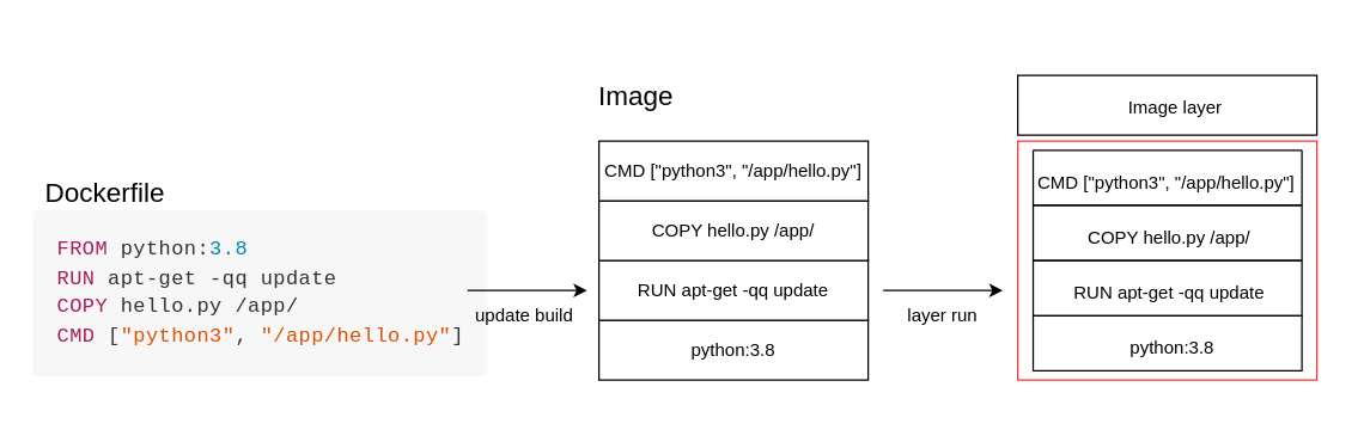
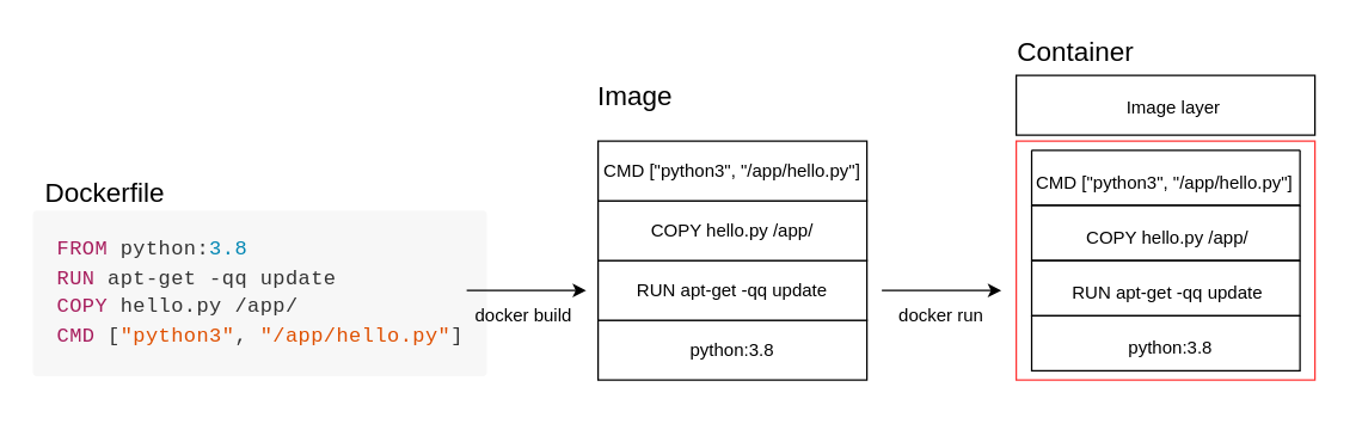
  <mxCell id="0" />
  <mxCell id="1" parent="0" />
  <mxCell id="2" value="&lt;pre class=&quot;part in-view&quot; title=&quot;&quot; style=&quot;box-sizing: border-box ; border: inherit ; overflow: auto ; font-family: &amp;quot;menlo&amp;quot; , &amp;quot;monaco&amp;quot; , &amp;quot;consolas&amp;quot; , &amp;quot;courier new&amp;quot; , monospace ; font-size: 13.6px ; display: block ; padding: 16px ; margin: 0px 0px 16px ; line-height: 1.45 ; color: rgb(51 , 51 , 51) ; word-break: break-all ; overflow-wrap: normal ; background-color: rgb(247 , 247 , 247) ; border-radius: 3px ; font-style: normal ; font-weight: 400 ; letter-spacing: 0.35px ; text-indent: 0px ; text-transform: none ; word-spacing: 0px&quot;&gt;&lt;code class=&quot;dockerfile hljs&quot; style=&quot;box-sizing: border-box; border: 0px; font-family: menlo, monaco, consolas, &amp;quot;courier new&amp;quot;, monospace; font-size: 13.6px; padding: 0px; color: inherit; background: transparent; border-radius: 3px; display: inline; overflow: visible; margin: 0px; word-break: normal; line-height: inherit; overflow-wrap: normal;&quot;&gt;&lt;span class=&quot;hljs-keyword&quot; style=&quot;box-sizing: border-box ; border-color: rgba(231 , 231 , 231 ,) ; color: rgb(167 , 29 , 93)&quot;&gt;FROM&lt;/span&gt; python:&lt;span class=&quot;hljs-number&quot; style=&quot;box-sizing: border-box ; border-color: rgba(231 , 231 , 231 ,) ; color: rgb(0 , 134 , 179)&quot;&gt;3.8&lt;/span&gt;&#10;&lt;span class=&quot;hljs-keyword&quot; style=&quot;box-sizing: border-box ; border-color: rgba(231 , 231 , 231 ,) ; color: rgb(167 , 29 , 93)&quot;&gt;RUN&lt;/span&gt;&lt;span class=&quot;language-bash&quot; style=&quot;box-sizing: border-box ; border-color: rgba(231 , 231 , 231 ,)&quot;&gt; apt-get -qq update&lt;/span&gt;&#10;&lt;span class=&quot;hljs-keyword&quot; style=&quot;box-sizing: border-box ; border-color: rgba(231 , 231 , 231 ,) ; color: rgb(167 , 29 , 93)&quot;&gt;COPY&lt;/span&gt;&lt;span class=&quot;language-bash&quot; style=&quot;box-sizing: border-box ; border-color: rgba(231 , 231 , 231 ,)&quot;&gt; hello.py /app/&lt;/span&gt;&#10;&lt;span class=&quot;hljs-keyword&quot; style=&quot;box-sizing: border-box ; border-color: rgba(231 , 231 , 231 ,) ; color: rgb(167 , 29 , 93)&quot;&gt;CMD&lt;/span&gt;&lt;span class=&quot;language-bash&quot; style=&quot;box-sizing: border-box ; border-color: rgba(231 , 231 , 231 ,)&quot;&gt; [&lt;span class=&quot;hljs-string&quot; style=&quot;box-sizing: border-box ; border-color: rgba(231 , 231 , 231 ,) ; color: rgb(223 , 80 , 0)&quot;&gt;&quot;python3&quot;&lt;/span&gt;, &lt;span class=&quot;hljs-string&quot; style=&quot;box-sizing: border-box ; border-color: rgba(231 , 231 , 231 ,) ; color: rgb(223 , 80 , 0)&quot;&gt;&quot;/app/hello.py&quot;&lt;/span&gt;]&lt;/span&gt;&lt;/code&gt;&lt;/pre&gt;" style="text;whiteSpace=wrap;html=1;" vertex="1" parent="1"><mxGeometry x="20" y="134" width="290" height="140" as="geometry" /></mxCell>
  <mxCell id="3" value="&lt;font style=&quot;font-size: 18px&quot;&gt;Dockerfile&lt;/font&gt;" style="text;html=1;strokeColor=none;fillColor=none;align=center;verticalAlign=middle;whiteSpace=wrap;rounded=0;" vertex="1" parent="1"><mxGeometry x="40" y="114" width="60" height="30" as="geometry" /></mxCell>
  <mxCell id="4" value="" style="endArrow=classic;html=1;rounded=0;fontSize=18;" edge="1" parent="1"><mxGeometry width="50" height="50" relative="1" as="geometry"><mxPoint x="312" y="194" as="sourcePoint" /><mxPoint x="392" y="194" as="targetPoint" /></mxGeometry></mxCell>
- <mxCell id="5" value="&lt;font style=&quot;font-size: 12px&quot;&gt;update build&amp;nbsp;&lt;/font&gt;" style="text;html=1;strokeColor=none;fillColor=none;align=center;verticalAlign=middle;whiteSpace=wrap;rounded=0;fontSize=18;" vertex="1" parent="1"><mxGeometry x="312" y="194" width="80" height="30" as="geometry" /></mxCell>
+ <mxCell id="5" value="&lt;font style=&quot;font-size: 12px&quot;&gt;docker build&amp;nbsp;&lt;/font&gt;" style="text;html=1;strokeColor=none;fillColor=none;align=center;verticalAlign=middle;whiteSpace=wrap;rounded=0;fontSize=18;" vertex="1" parent="1"><mxGeometry x="312" y="194" width="80" height="30" as="geometry" /></mxCell>
  <mxCell id="6" value="python:3.8" style="rounded=0;whiteSpace=wrap;html=1;fontSize=12;" vertex="1" parent="1"><mxGeometry x="400" y="214" width="180" height="40" as="geometry" /></mxCell>
  <mxCell id="7" value="RUN apt-get -qq update" style="rounded=0;whiteSpace=wrap;html=1;fontSize=12;" vertex="1" parent="1"><mxGeometry x="400" y="174" width="180" height="40" as="geometry" /></mxCell>
  <mxCell id="8" value="COPY hello.py /app/" style="rounded=0;whiteSpace=wrap;html=1;fontSize=12;" vertex="1" parent="1"><mxGeometry x="400" y="134" width="180" height="40" as="geometry" /></mxCell>
  <mxCell id="9" value="CMD [&quot;python3&quot;, &quot;/app/hello.py&quot;]" style="rounded=0;whiteSpace=wrap;html=1;fontSize=12;" vertex="1" parent="1"><mxGeometry x="400" y="94" width="180" height="40" as="geometry" /></mxCell>
  <mxCell id="10" value="&lt;font style=&quot;font-size: 18px&quot;&gt;Image&lt;/font&gt;" style="text;html=1;strokeColor=none;fillColor=none;align=center;verticalAlign=middle;whiteSpace=wrap;rounded=0;" vertex="1" parent="1"><mxGeometry x="395" y="49" width="60" height="30" as="geometry" /></mxCell>
  <mxCell id="11" value="" style="rounded=0;whiteSpace=wrap;html=1;fontSize=15;strokeColor=#000000;" vertex="1" parent="1"><mxGeometry x="680" y="50" width="200" height="40" as="geometry" /></mxCell>
  <mxCell id="12" value="&lt;font style=&quot;font-size: 12px&quot;&gt;Image layer&lt;/font&gt;" style="text;html=1;align=center;verticalAlign=middle;resizable=0;points=[];autosize=1;strokeColor=none;fillColor=none;fontSize=18;" vertex="1" parent="1"><mxGeometry x="735" y="55" width="100" height="30" as="geometry" /></mxCell>
  <mxCell id="13" value="" style="group" vertex="1" connectable="0" parent="1"><mxGeometry x="680" y="94" width="210" height="160" as="geometry" /></mxCell>
  <mxCell id="14" value="" style="rounded=0;whiteSpace=wrap;html=1;fontSize=15;strokeColor=#FF3333;" vertex="1" parent="13"><mxGeometry width="200" height="160" as="geometry" /></mxCell>
  <mxCell id="15" value="" style="swimlane;startSize=0;" vertex="1" parent="13"><mxGeometry x="10.32" y="6.15" width="179.68" height="36.92" as="geometry" /></mxCell>
  <mxCell id="16" value="&lt;div style=&quot;font-size: 12px&quot;&gt;&lt;span&gt;CMD [&quot;python3&quot;, &quot;/app/hello.py&quot;]&lt;/span&gt;&lt;br&gt;&lt;/div&gt;" style="text;html=1;align=center;verticalAlign=middle;resizable=0;points=[];autosize=1;strokeColor=none;fillColor=none;fontSize=12;" vertex="1" parent="15"><mxGeometry x="-6.792" y="12.308" width="190" height="20" as="geometry" /></mxCell>
  <mxCell id="17" value="" style="swimlane;startSize=0;" vertex="1" parent="13"><mxGeometry x="10.32" y="43.08" width="179.68" height="36.92" as="geometry" /></mxCell>
  <mxCell id="18" value="&lt;span&gt;COPY hello.py /app/&lt;/span&gt;" style="text;html=1;align=center;verticalAlign=middle;resizable=0;points=[];autosize=1;strokeColor=none;fillColor=none;fontSize=12;" vertex="1" parent="17"><mxGeometry x="30.97" y="12.308" width="120" height="20" as="geometry" /></mxCell>
  <mxCell id="19" value="" style="swimlane;startSize=0;" vertex="1" parent="13"><mxGeometry x="10.32" y="80" width="179.68" height="36.92" as="geometry" /></mxCell>
  <mxCell id="20" value="&lt;div style=&quot;font-size: 12px&quot;&gt;&lt;span&gt;RUN apt-get -qq update&lt;/span&gt;&lt;br&gt;&lt;/div&gt;" style="text;html=1;align=center;verticalAlign=middle;resizable=0;points=[];autosize=1;strokeColor=none;fillColor=none;fontSize=12;" vertex="1" parent="19"><mxGeometry x="20.375" y="12.308" width="140" height="20" as="geometry" /></mxCell>
  <mxCell id="21" value="" style="swimlane;startSize=0;" vertex="1" parent="13"><mxGeometry x="10.32" y="116.92" width="179.68" height="36.92" as="geometry" /></mxCell>
  <mxCell id="22" value="&lt;span&gt;python:3.8&lt;/span&gt;" style="text;html=1;align=center;verticalAlign=middle;resizable=0;points=[];autosize=1;strokeColor=none;fillColor=none;fontSize=12;" vertex="1" parent="21"><mxGeometry x="57.322" y="12.308" width="70" height="20" as="geometry" /></mxCell>
  <mxCell id="23" value="" style="endArrow=classic;html=1;rounded=0;fontSize=18;" edge="1" parent="1"><mxGeometry width="50" height="50" relative="1" as="geometry"><mxPoint x="590" y="194" as="sourcePoint" /><mxPoint x="670" y="194" as="targetPoint" /></mxGeometry></mxCell>
- <mxCell id="24" value="&lt;font style=&quot;font-size: 12px&quot;&gt;layer run&lt;/font&gt;" style="text;html=1;strokeColor=none;fillColor=none;align=center;verticalAlign=middle;whiteSpace=wrap;rounded=0;fontSize=18;" vertex="1" parent="1"><mxGeometry x="590" y="194" width="80" height="30" as="geometry" /></mxCell>
+ <mxCell id="24" value="&lt;font style=&quot;font-size: 12px&quot;&gt;docker run&lt;/font&gt;" style="text;html=1;strokeColor=none;fillColor=none;align=center;verticalAlign=middle;whiteSpace=wrap;rounded=0;fontSize=18;" vertex="1" parent="1"><mxGeometry x="590" y="194" width="80" height="30" as="geometry" /></mxCell>
+ <mxCell id="25" value="&lt;font style=&quot;font-size: 18px&quot;&gt;Container&lt;/font&gt;" style="text;html=1;strokeColor=none;fillColor=none;align=center;verticalAlign=middle;whiteSpace=wrap;rounded=0;" vertex="1" parent="1"><mxGeometry x="690" y="20" width="60" height="30" as="geometry" /></mxCell>
